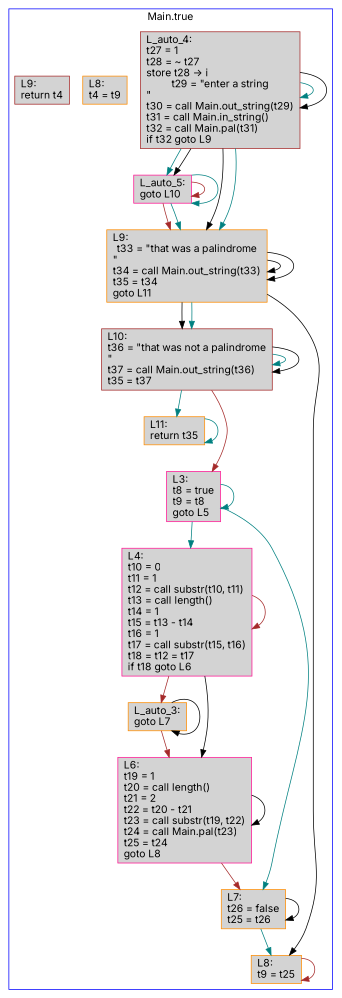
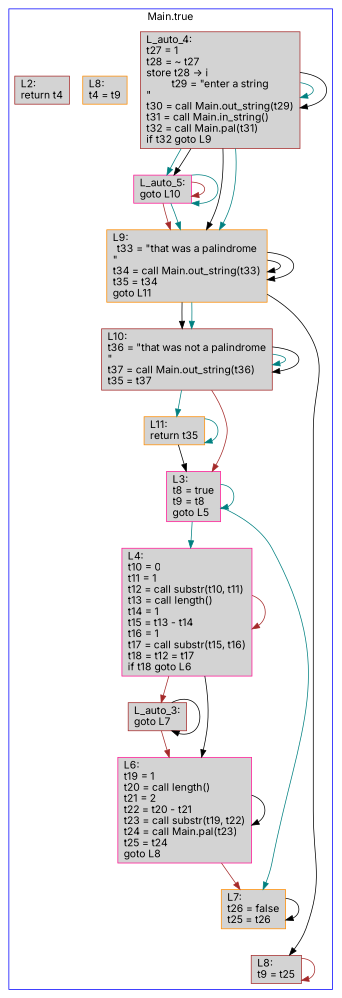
  digraph {
    fontname=Inter
    node [color=brown fillcolor=lightgrey fontname=Inter shape=box style=filled]
    edge [color=teal fontname=Inter]
    n1 [label="L_auto_4:\lt27 = 1\lt28 = ~ t27\lstore t28 -> i\lt29 = \"enter a string\n\"\lt30 = call Main.out_string(t29)\lt31 = call Main.in_string()\lt32 = call Main.pal(t31)\lif t32 goto L9\l"]
    n2 [color=deeppink label="L_auto_5:\lgoto L10\l"]
    n3 [color=darkorange label="L9:\lt33 = \"that was a palindrome\n\"\lt34 = call Main.out_string(t33)\lt35 = t34\lgoto L11\l"]
    n4 [label="L10:\lt36 = \"that was not a palindrome\n\"\lt37 = call Main.out_string(t36)\lt35 = t37\l"]
-   n5 [color=darkorange label="L8:\lt9 = t25\l"]
+   n5 [label="L8:\lt9 = t25\l"]
    n6 [color=darkorange label="L11:\lreturn t35\l"]
    n7 [color=deeppink label="L3:\lt8 = true\lt9 = t8\lgoto L5\l"]
    n8 [color=deeppink label="L4:\lt10 = 0\lt11 = 1\lt12 = call substr(t10, t11)\lt13 = call length()\lt14 = 1\lt15 = t13 - t14\lt16 = 1\lt17 = call substr(t15, t16)\lt18 = t12 = t17\lif t18 goto L6\l"]
    n9 [color=darkorange label="L7:\lt26 = false\lt25 = t26\l"]
-   n10 [color=darkorange label="L_auto_3:\lgoto L7\l"]
+   n10 [label="L_auto_3:\lgoto L7\l"]
    n11 [color=deeppink label="L6:\lt19 = 1\lt20 = call length()\lt21 = 2\lt22 = t20 - t21\lt23 = call substr(t19, t22)\lt24 = call Main.pal(t23)\lt25 = t24\lgoto L8\l"]
    n12 [color=darkorange label="L8:\lt4 = t9\l"]
-   n13 [label="L9:\lreturn t4\l"]
+   n13 [label="L2:\lreturn t4\l"]
    subgraph cluster_1 {
      color=blue
      label="Main.true"
      n1
      n2
      n3
      n4
      n5
      n6
      n7
      n8
      n9
      n10
      n11
      n12
      n13
    }
    subgraph cluster_2 {
      color=blue
      label="Main.main"
    }
    n1 -> n1
    n1 -> n1 [color=black]
    n1 -> n2
    n1 -> n2 [color=black]
    n1 -> n3 [color=black]
    n1 -> n3
    n2 -> n2 [color=brown]
    n2 -> n2
    n2 -> n3 [color=brown]
    n2 -> n3
    n3 -> n3 [color=black]
    n3 -> n3 [color=black]
    n3 -> n4 [color=black]
    n3 -> n4
    n3 -> n5 [color=black]
    n4 -> n4
    n4 -> n4 [color=black]
    n4 -> n6
    n4 -> n7 [color=brown]
    n5 -> n5 [color=brown]
    n6 -> n6
+   n6 -> n7 [color=black]
    n7 -> n7
    n7 -> n8
    n7 -> n9
    n8 -> n8 [color=brown]
    n8 -> n10 [color=brown]
    n8 -> n11 [color=black]
-   n9 -> n5
    n9 -> n9 [color=black]
    n10 -> n10 [color=black]
    n10 -> n11 [color=brown]
    n11 -> n9 [color=brown]
    n11 -> n11 [color=black]
  }
